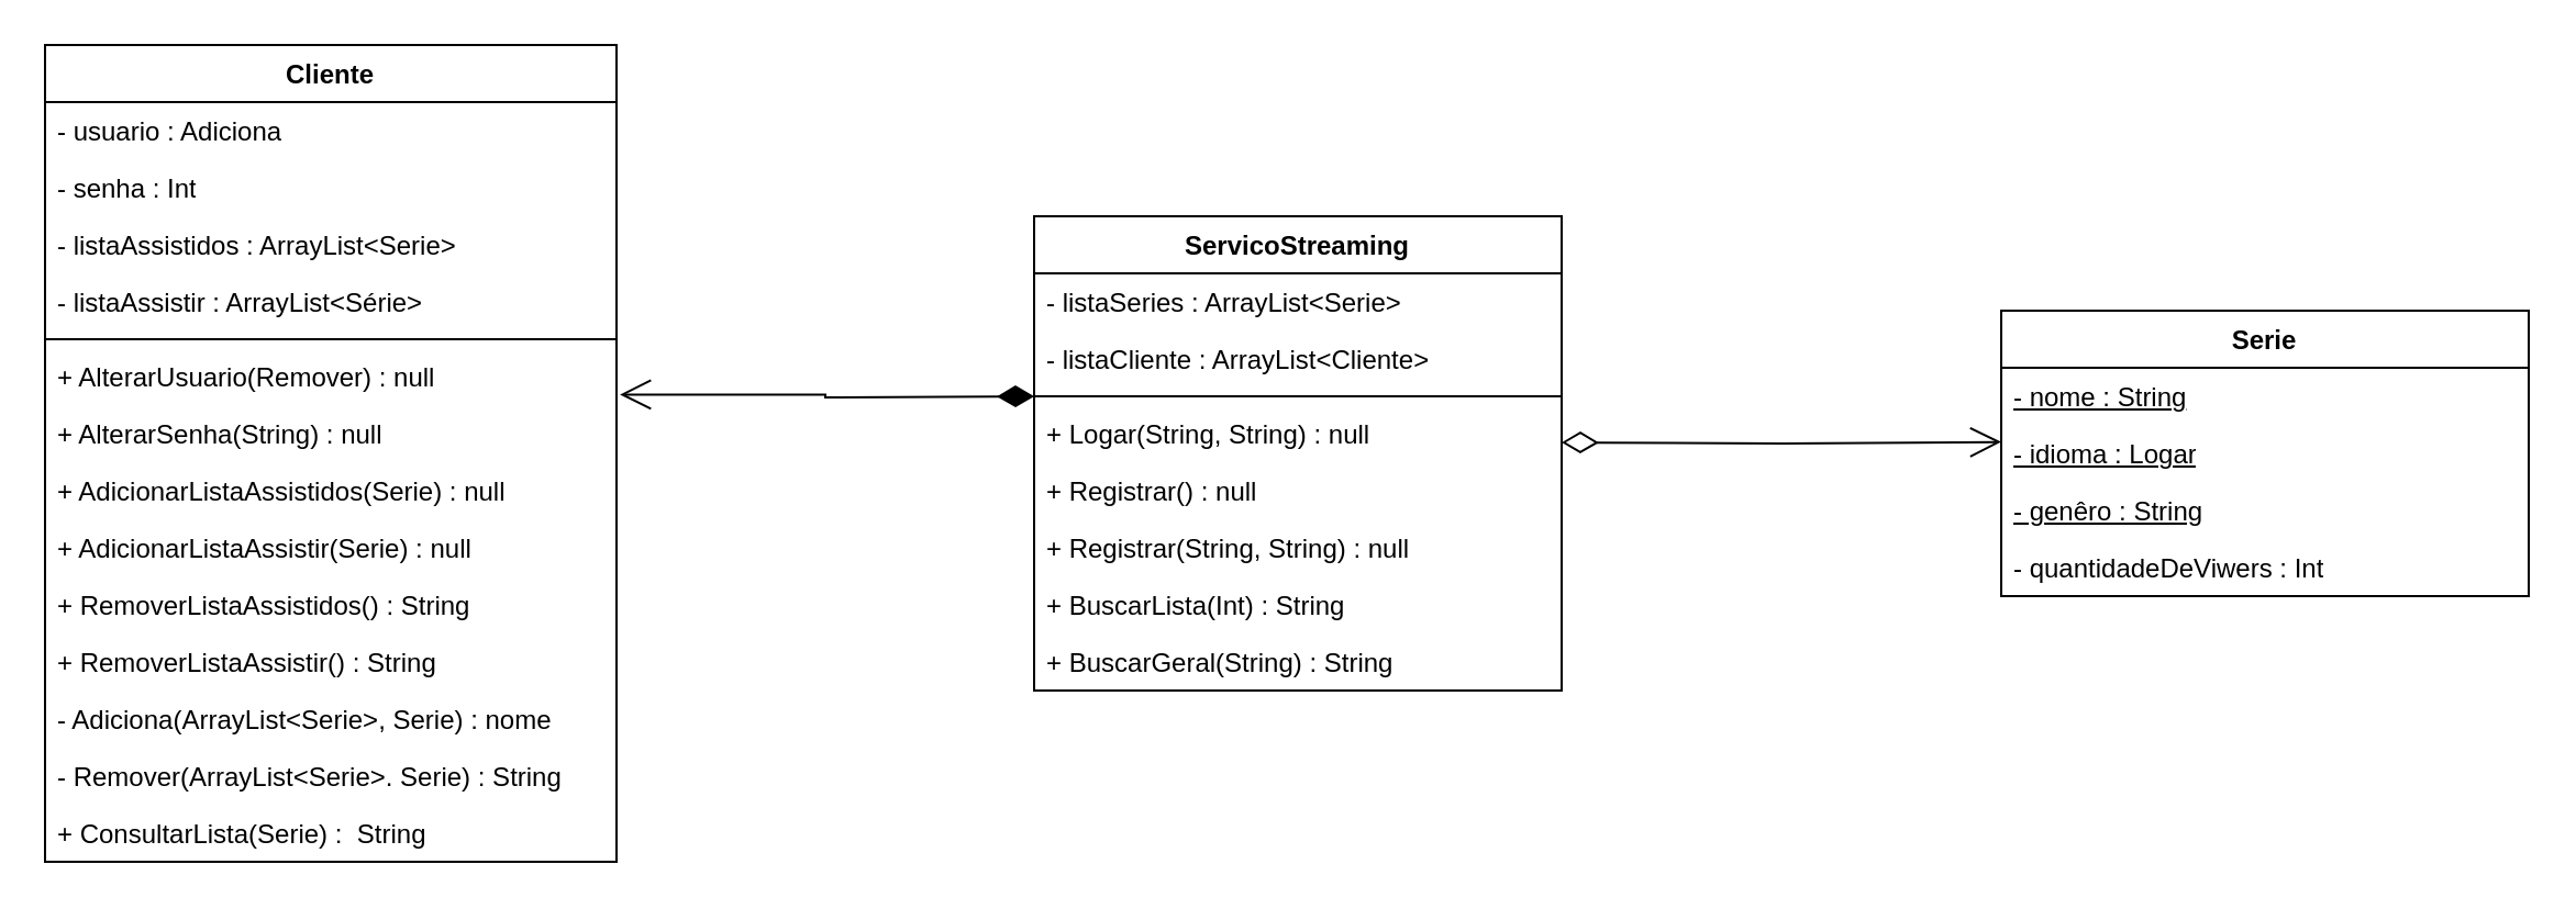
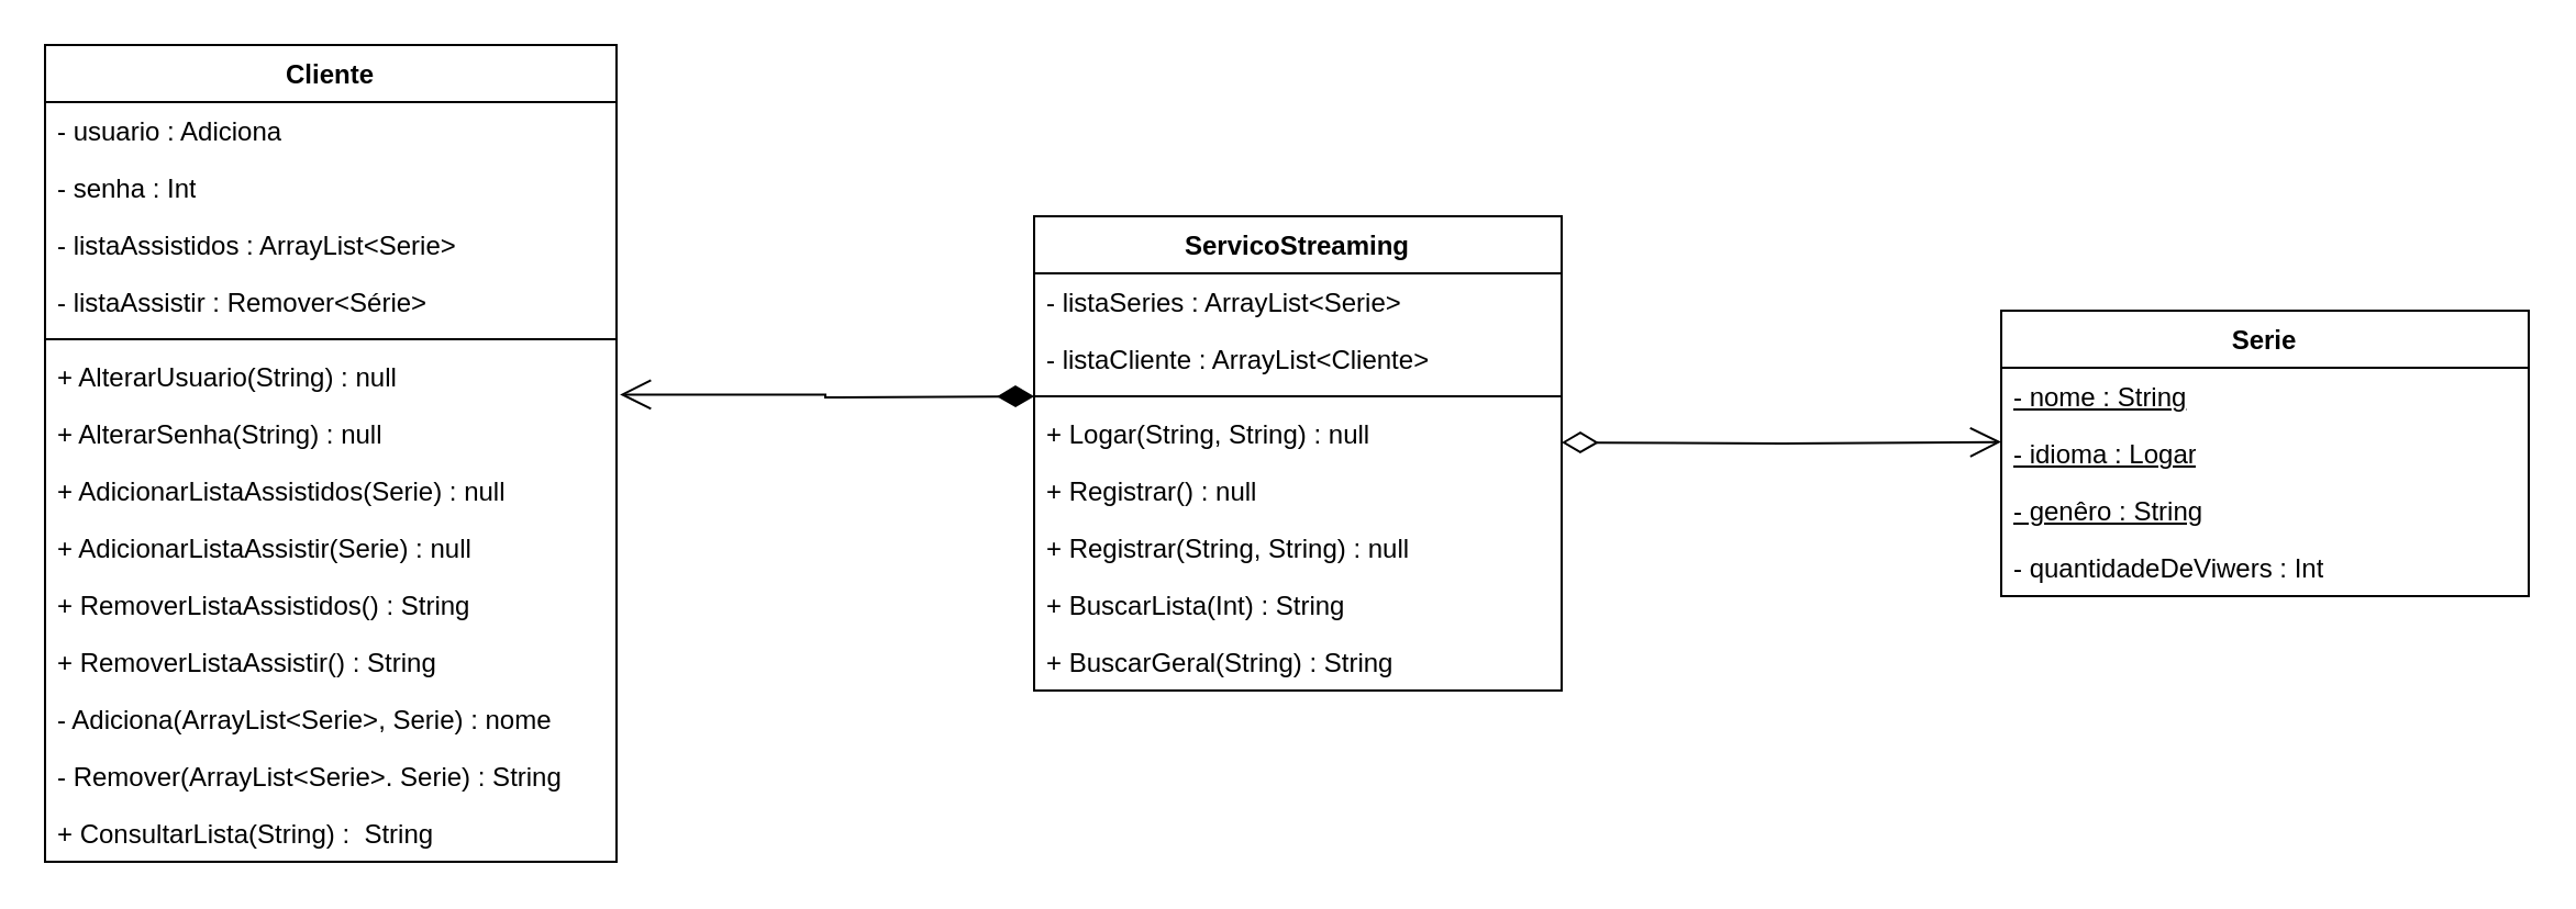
  <mxCell id="0" />
  <mxCell id="1" parent="0" />
  <mxCell id="2" value="Cliente" style="swimlane;fontStyle=1;align=center;verticalAlign=top;childLayout=stackLayout;horizontal=1;startSize=26;horizontalStack=0;resizeParent=1;resizeParentMax=0;resizeLast=0;collapsible=1;marginBottom=0;whiteSpace=wrap;html=1;" vertex="1" parent="1"><mxGeometry y="20" width="260" height="372" as="geometry" x="20" /></mxCell>
  <mxCell id="3" value="- usuario : Adiciona" style="text;strokeColor=none;fillColor=none;align=left;verticalAlign=top;spacingLeft=4;spacingRight=4;overflow=hidden;rotatable=0;points=[[0,0.5],[1,0.5]];portConstraint=eastwest;whiteSpace=wrap;html=1;" vertex="1" parent="2"><mxGeometry y="26" width="260" height="26" as="geometry" /></mxCell>
  <mxCell id="4" value="- senha : Int" style="text;strokeColor=none;fillColor=none;align=left;verticalAlign=top;spacingLeft=4;spacingRight=4;overflow=hidden;rotatable=0;points=[[0,0.5],[1,0.5]];portConstraint=eastwest;whiteSpace=wrap;html=1;" vertex="1" parent="2"><mxGeometry y="52" width="260" height="26" as="geometry" /></mxCell>
  <mxCell id="5" value="- listaAssistidos : ArrayList&amp;lt;Serie&amp;gt;" style="text;strokeColor=none;fillColor=none;align=left;verticalAlign=top;spacingLeft=4;spacingRight=4;overflow=hidden;rotatable=0;points=[[0,0.5],[1,0.5]];portConstraint=eastwest;whiteSpace=wrap;html=1;" vertex="1" parent="2"><mxGeometry y="78" width="260" height="26" as="geometry" /></mxCell>
- <mxCell id="6" value="- listaAssistir : ArrayList&amp;lt;Série&amp;gt;" style="text;strokeColor=none;fillColor=none;align=left;verticalAlign=top;spacingLeft=4;spacingRight=4;overflow=hidden;rotatable=0;points=[[0,0.5],[1,0.5]];portConstraint=eastwest;whiteSpace=wrap;html=1;" vertex="1" parent="2"><mxGeometry y="104" width="260" height="26" as="geometry" /></mxCell>
+ <mxCell id="6" value="- listaAssistir : Remover&amp;lt;Série&amp;gt;" style="text;strokeColor=none;fillColor=none;align=left;verticalAlign=top;spacingLeft=4;spacingRight=4;overflow=hidden;rotatable=0;points=[[0,0.5],[1,0.5]];portConstraint=eastwest;whiteSpace=wrap;html=1;" vertex="1" parent="2"><mxGeometry y="104" width="260" height="26" as="geometry" /></mxCell>
  <mxCell id="7" value="" style="line;strokeWidth=1;fillColor=none;align=left;verticalAlign=middle;spacingTop=-1;spacingLeft=3;spacingRight=3;rotatable=0;labelPosition=right;points=[];portConstraint=eastwest;strokeColor=inherit;" vertex="1" parent="2"><mxGeometry y="130" width="260" height="8" as="geometry" /></mxCell>
- <mxCell id="8" value="+ AlterarUsuario(Remover) : null" style="text;strokeColor=none;fillColor=none;align=left;verticalAlign=top;spacingLeft=4;spacingRight=4;overflow=hidden;rotatable=0;points=[[0,0.5],[1,0.5]];portConstraint=eastwest;whiteSpace=wrap;html=1;" vertex="1" parent="2"><mxGeometry y="138" width="260" height="26" as="geometry" /></mxCell>
+ <mxCell id="8" value="+ AlterarUsuario(String) : null" style="text;strokeColor=none;fillColor=none;align=left;verticalAlign=top;spacingLeft=4;spacingRight=4;overflow=hidden;rotatable=0;points=[[0,0.5],[1,0.5]];portConstraint=eastwest;whiteSpace=wrap;html=1;" vertex="1" parent="2"><mxGeometry y="138" width="260" height="26" as="geometry" /></mxCell>
  <mxCell id="9" value="+ AlterarSenha(String) : null" style="text;strokeColor=none;fillColor=none;align=left;verticalAlign=top;spacingLeft=4;spacingRight=4;overflow=hidden;rotatable=0;points=[[0,0.5],[1,0.5]];portConstraint=eastwest;whiteSpace=wrap;html=1;" vertex="1" parent="2"><mxGeometry y="164" width="260" height="26" as="geometry" /></mxCell>
  <mxCell id="10" value="+ AdicionarListaAssistidos(Serie) : null" style="text;strokeColor=none;fillColor=none;align=left;verticalAlign=top;spacingLeft=4;spacingRight=4;overflow=hidden;rotatable=0;points=[[0,0.5],[1,0.5]];portConstraint=eastwest;whiteSpace=wrap;html=1;" vertex="1" parent="2"><mxGeometry y="190" width="260" height="26" as="geometry" /></mxCell>
  <mxCell id="11" value="+ AdicionarListaAssistir(Serie) : null" style="text;strokeColor=none;fillColor=none;align=left;verticalAlign=top;spacingLeft=4;spacingRight=4;overflow=hidden;rotatable=0;points=[[0,0.5],[1,0.5]];portConstraint=eastwest;whiteSpace=wrap;html=1;" vertex="1" parent="2"><mxGeometry y="216" width="260" height="26" as="geometry" /></mxCell>
  <mxCell id="12" value="+ RemoverListaAssistidos() : String" style="text;strokeColor=none;fillColor=none;align=left;verticalAlign=top;spacingLeft=4;spacingRight=4;overflow=hidden;rotatable=0;points=[[0,0.5],[1,0.5]];portConstraint=eastwest;whiteSpace=wrap;html=1;" vertex="1" parent="2"><mxGeometry y="242" width="260" height="26" as="geometry" /></mxCell>
  <mxCell id="13" value="+ RemoverListaAssistir() : String" style="text;strokeColor=none;fillColor=none;align=left;verticalAlign=top;spacingLeft=4;spacingRight=4;overflow=hidden;rotatable=0;points=[[0,0.5],[1,0.5]];portConstraint=eastwest;whiteSpace=wrap;html=1;" vertex="1" parent="2"><mxGeometry y="268" width="260" height="26" as="geometry" /></mxCell>
  <mxCell id="14" value="- Adiciona(ArrayList&amp;lt;Serie&amp;gt;, Serie) : nome" style="text;strokeColor=none;fillColor=none;align=left;verticalAlign=top;spacingLeft=4;spacingRight=4;overflow=hidden;rotatable=0;points=[[0,0.5],[1,0.5]];portConstraint=eastwest;whiteSpace=wrap;html=1;" vertex="1" parent="2"><mxGeometry y="294" width="260" height="26" as="geometry" /></mxCell>
  <mxCell id="15" value="- Remover(ArrayList&amp;lt;Serie&amp;gt;. Serie) : String" style="text;strokeColor=none;fillColor=none;align=left;verticalAlign=top;spacingLeft=4;spacingRight=4;overflow=hidden;rotatable=0;points=[[0,0.5],[1,0.5]];portConstraint=eastwest;whiteSpace=wrap;html=1;" vertex="1" parent="2"><mxGeometry y="320" width="260" height="26" as="geometry" /></mxCell>
- <mxCell id="16" value="+ ConsultarLista(Serie) :&amp;nbsp; String" style="text;strokeColor=none;fillColor=none;align=left;verticalAlign=top;spacingLeft=4;spacingRight=4;overflow=hidden;rotatable=0;points=[[0,0.5],[1,0.5]];portConstraint=eastwest;whiteSpace=wrap;html=1;" vertex="1" parent="2"><mxGeometry y="346" width="260" height="26" as="geometry" /></mxCell>
+ <mxCell id="16" value="+ ConsultarLista(String) :&amp;nbsp; String" style="text;strokeColor=none;fillColor=none;align=left;verticalAlign=top;spacingLeft=4;spacingRight=4;overflow=hidden;rotatable=0;points=[[0,0.5],[1,0.5]];portConstraint=eastwest;whiteSpace=wrap;html=1;" vertex="1" parent="2"><mxGeometry y="346" width="260" height="26" as="geometry" /></mxCell>
  <mxCell id="17" value="Serie" style="swimlane;fontStyle=1;align=center;verticalAlign=top;childLayout=stackLayout;horizontal=1;startSize=26;horizontalStack=0;resizeParent=1;resizeParentMax=0;resizeLast=0;collapsible=1;marginBottom=0;whiteSpace=wrap;html=1;" vertex="1" parent="1"><mxGeometry x="910" y="141" width="240" height="130" as="geometry" /></mxCell>
  <mxCell id="18" value="&lt;u&gt;- nome : String&lt;/u&gt;" style="text;strokeColor=none;fillColor=none;align=left;verticalAlign=top;spacingLeft=4;spacingRight=4;overflow=hidden;rotatable=0;points=[[0,0.5],[1,0.5]];portConstraint=eastwest;whiteSpace=wrap;html=1;" vertex="1" parent="17"><mxGeometry y="26" width="240" height="26" as="geometry" /></mxCell>
  <mxCell id="19" value="&lt;u&gt;- idioma : Logar&lt;/u&gt;" style="text;strokeColor=none;fillColor=none;align=left;verticalAlign=top;spacingLeft=4;spacingRight=4;overflow=hidden;rotatable=0;points=[[0,0.5],[1,0.5]];portConstraint=eastwest;whiteSpace=wrap;html=1;" vertex="1" parent="17"><mxGeometry y="52" width="240" height="26" as="geometry" /></mxCell>
  <mxCell id="20" value="&lt;u&gt;- genêro : String&lt;/u&gt;" style="text;strokeColor=none;fillColor=none;align=left;verticalAlign=top;spacingLeft=4;spacingRight=4;overflow=hidden;rotatable=0;points=[[0,0.5],[1,0.5]];portConstraint=eastwest;whiteSpace=wrap;html=1;" vertex="1" parent="17"><mxGeometry y="78" width="240" height="26" as="geometry" /></mxCell>
  <mxCell id="21" value="- quantidadeDeViwers : Int" style="text;strokeColor=none;fillColor=none;align=left;verticalAlign=top;spacingLeft=4;spacingRight=4;overflow=hidden;rotatable=0;points=[[0,0.5],[1,0.5]];portConstraint=eastwest;whiteSpace=wrap;html=1;" vertex="1" parent="17"><mxGeometry y="104" width="240" height="26" as="geometry" /></mxCell>
  <mxCell id="22" value="ServicoStreaming" style="swimlane;fontStyle=1;align=center;verticalAlign=top;childLayout=stackLayout;horizontal=1;startSize=26;horizontalStack=0;resizeParent=1;resizeParentMax=0;resizeLast=0;collapsible=1;marginBottom=0;whiteSpace=wrap;html=1;" vertex="1" parent="1"><mxGeometry x="470" y="98" width="240" height="216" as="geometry" /></mxCell>
  <mxCell id="23" value="- listaSeries : ArrayList&amp;lt;Serie&amp;gt;" style="text;strokeColor=none;fillColor=none;align=left;verticalAlign=top;spacingLeft=4;spacingRight=4;overflow=hidden;rotatable=0;points=[[0,0.5],[1,0.5]];portConstraint=eastwest;whiteSpace=wrap;html=1;" vertex="1" parent="22"><mxGeometry y="26" width="240" height="26" as="geometry" /></mxCell>
  <mxCell id="24" value="- listaCliente : ArrayList&amp;lt;Cliente&amp;gt;" style="text;strokeColor=none;fillColor=none;align=left;verticalAlign=top;spacingLeft=4;spacingRight=4;overflow=hidden;rotatable=0;points=[[0,0.5],[1,0.5]];portConstraint=eastwest;whiteSpace=wrap;html=1;" vertex="1" parent="22"><mxGeometry y="52" width="240" height="26" as="geometry" /></mxCell>
  <mxCell id="25" value="" style="line;strokeWidth=1;fillColor=none;align=left;verticalAlign=middle;spacingTop=-1;spacingLeft=3;spacingRight=3;rotatable=0;labelPosition=right;points=[];portConstraint=eastwest;strokeColor=inherit;" vertex="1" parent="22"><mxGeometry y="78" width="240" height="8" as="geometry" /></mxCell>
  <mxCell id="26" value="+ Logar(String, String) : null" style="text;strokeColor=none;fillColor=none;align=left;verticalAlign=top;spacingLeft=4;spacingRight=4;overflow=hidden;rotatable=0;points=[[0,0.5],[1,0.5]];portConstraint=eastwest;whiteSpace=wrap;html=1;" vertex="1" parent="22"><mxGeometry y="86" width="240" height="26" as="geometry" /></mxCell>
  <mxCell id="27" value="+ Registrar() : null" style="text;strokeColor=none;fillColor=none;align=left;verticalAlign=top;spacingLeft=4;spacingRight=4;overflow=hidden;rotatable=0;points=[[0,0.5],[1,0.5]];portConstraint=eastwest;whiteSpace=wrap;html=1;" vertex="1" parent="22"><mxGeometry y="112" width="240" height="26" as="geometry" /></mxCell>
  <mxCell id="28" value="+ Registrar(String, String) : null" style="text;strokeColor=none;fillColor=none;align=left;verticalAlign=top;spacingLeft=4;spacingRight=4;overflow=hidden;rotatable=0;points=[[0,0.5],[1,0.5]];portConstraint=eastwest;whiteSpace=wrap;html=1;" vertex="1" parent="22"><mxGeometry y="138" width="240" height="26" as="geometry" /></mxCell>
  <mxCell id="29" value="+ BuscarLista(Int) : String" style="text;strokeColor=none;fillColor=none;align=left;verticalAlign=top;spacingLeft=4;spacingRight=4;overflow=hidden;rotatable=0;points=[[0,0.5],[1,0.5]];portConstraint=eastwest;whiteSpace=wrap;html=1;" vertex="1" parent="22"><mxGeometry y="164" width="240" height="26" as="geometry" /></mxCell>
  <mxCell id="30" value="+ BuscarGeral(String) : String" style="text;strokeColor=none;fillColor=none;align=left;verticalAlign=top;spacingLeft=4;spacingRight=4;overflow=hidden;rotatable=0;points=[[0,0.5],[1,0.5]];portConstraint=eastwest;whiteSpace=wrap;html=1;" vertex="1" parent="22"><mxGeometry y="190" width="240" height="26" as="geometry" /></mxCell>
  <mxCell id="31" value="" style="endArrow=open;html=1;endSize=12;startArrow=diamondThin;startSize=14;startFill=1;edgeStyle=orthogonalEdgeStyle;align=left;verticalAlign=bottom;rounded=0;entryX=1.006;entryY=0.816;entryDx=0;entryDy=0;entryPerimeter=0;" edge="1" parent="1" target="8"><mxGeometry x="-1" y="3" relative="1" as="geometry"><mxPoint x="470" y="180" as="sourcePoint" /><mxPoint x="430" y="230" as="targetPoint" /></mxGeometry></mxCell>
  <mxCell id="32" value="" style="endArrow=open;html=1;endSize=12;startArrow=diamondThin;startSize=14;startFill=0;edgeStyle=orthogonalEdgeStyle;align=left;verticalAlign=bottom;rounded=0;entryX=0;entryY=0.3;entryDx=0;entryDy=0;entryPerimeter=0;" edge="1" parent="1" target="19"><mxGeometry x="-1" y="3" relative="1" as="geometry"><mxPoint x="710" y="201" as="sourcePoint" /><mxPoint x="880" y="280" as="targetPoint" /></mxGeometry></mxCell>
